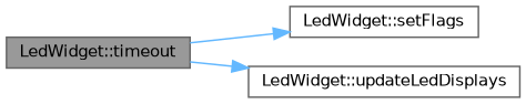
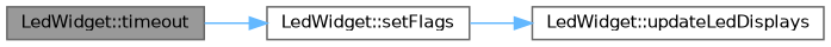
  digraph {
    rankdir=LR
    node [color=grey40 fillcolor=white fontname=Helvetica fontsize=10 shape=box style=filled]
    edge [color=steelblue1 fontname=Helvetica fontsize=10 labelfontname=Helvetica labelfontsize=10 style=solid]
    n1 [color=gray40 fillcolor=grey60 fontcolor=black height=0.2 label="LedWidget::timeout" width=0.4]
    n2 [height=0.2 label="LedWidget::setFlags" width=0.4]
    n3 [height=0.2 label="LedWidget::updateLedDisplays" width=0.4]
    n1 -> n2
-   n1 -> n3
+   n2 -> n3
  }
